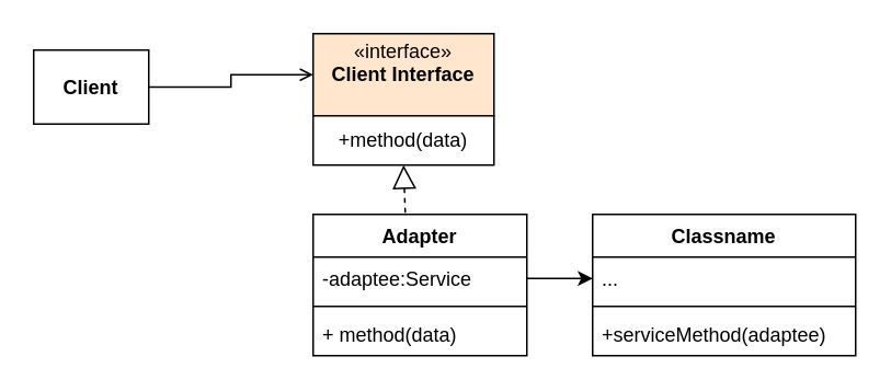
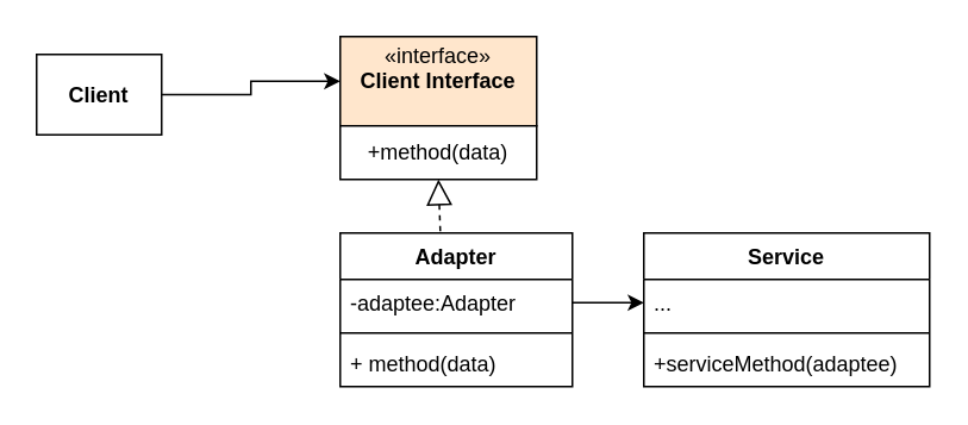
  <mxCell id="0" />
  <mxCell id="1" parent="0" />
- <mxCell id="2" style="edgeStyle=orthogonalEdgeStyle;rounded=0;orthogonalLoop=1;jettySize=auto;html=1;endArrow=open;" parent="1" source="3" target="4" edge="1"><mxGeometry relative="1" as="geometry" /></mxCell>
+ <mxCell id="2" style="edgeStyle=orthogonalEdgeStyle;rounded=0;orthogonalLoop=1;jettySize=auto;html=1;" parent="1" source="3" target="4" edge="1"><mxGeometry relative="1" as="geometry" /></mxCell>
  <mxCell id="3" value="&lt;b&gt;Client&lt;/b&gt;" style="html=1;whiteSpace=wrap;" parent="1" vertex="1"><mxGeometry x="20" y="30" width="70" height="45" as="geometry" /></mxCell>
  <mxCell id="4" value="«interface»&lt;br&gt;&lt;b&gt;Client Interface&lt;/b&gt;&lt;div&gt;&lt;b&gt;&lt;br&gt;&lt;/b&gt;&lt;/div&gt;" style="html=1;whiteSpace=wrap;fillColor=#ffe6cc;" parent="1" vertex="1"><mxGeometry x="190" y="20" width="110" height="50" as="geometry" /></mxCell>
  <mxCell id="5" value="+method(data)" style="html=1;whiteSpace=wrap;" parent="1" vertex="1"><mxGeometry x="190" y="70" width="110" height="30" as="geometry" /></mxCell>
  <mxCell id="6" style="edgeStyle=orthogonalEdgeStyle;rounded=0;orthogonalLoop=1;jettySize=auto;html=1;exitX=0.5;exitY=1;exitDx=0;exitDy=0;" parent="1" source="5" target="5" edge="1"><mxGeometry relative="1" as="geometry" /></mxCell>
  <mxCell id="7" value="Adapter" style="swimlane;fontStyle=1;align=center;verticalAlign=top;childLayout=stackLayout;horizontal=1;startSize=26;horizontalStack=0;resizeParent=1;resizeParentMax=0;resizeLast=0;collapsible=1;marginBottom=0;whiteSpace=wrap;html=1;" parent="1" vertex="1"><mxGeometry x="190" y="130" width="130" height="86" as="geometry" /></mxCell>
- <mxCell id="8" value="-adaptee:Service" style="text;strokeColor=none;fillColor=none;align=left;verticalAlign=top;spacingLeft=4;spacingRight=4;overflow=hidden;rotatable=0;points=[[0,0.5],[1,0.5]];portConstraint=eastwest;whiteSpace=wrap;html=1;" parent="7" vertex="1"><mxGeometry y="26" width="130" height="26" as="geometry" /></mxCell>
+ <mxCell id="8" value="-adaptee:Adapter" style="text;strokeColor=none;fillColor=none;align=left;verticalAlign=top;spacingLeft=4;spacingRight=4;overflow=hidden;rotatable=0;points=[[0,0.5],[1,0.5]];portConstraint=eastwest;whiteSpace=wrap;html=1;" parent="7" vertex="1"><mxGeometry y="26" width="130" height="26" as="geometry" /></mxCell>
  <mxCell id="9" value="" style="line;strokeWidth=1;fillColor=none;align=left;verticalAlign=middle;spacingTop=-1;spacingLeft=3;spacingRight=3;rotatable=0;labelPosition=right;points=[];portConstraint=eastwest;strokeColor=inherit;" parent="7" vertex="1"><mxGeometry y="52" width="130" height="8" as="geometry" /></mxCell>
  <mxCell id="10" value="+ method(data)" style="text;strokeColor=none;fillColor=none;align=left;verticalAlign=top;spacingLeft=4;spacingRight=4;overflow=hidden;rotatable=0;points=[[0,0.5],[1,0.5]];portConstraint=eastwest;whiteSpace=wrap;html=1;" parent="7" vertex="1"><mxGeometry y="60" width="130" height="26" as="geometry" /></mxCell>
- <mxCell id="11" value="Classname" style="swimlane;fontStyle=1;align=center;verticalAlign=top;childLayout=stackLayout;horizontal=1;startSize=26;horizontalStack=0;resizeParent=1;resizeParentMax=0;resizeLast=0;collapsible=1;marginBottom=0;whiteSpace=wrap;html=1;" parent="1" vertex="1"><mxGeometry x="360" y="130" width="160" height="86" as="geometry" /></mxCell>
+ <mxCell id="11" value="Service" style="swimlane;fontStyle=1;align=center;verticalAlign=top;childLayout=stackLayout;horizontal=1;startSize=26;horizontalStack=0;resizeParent=1;resizeParentMax=0;resizeLast=0;collapsible=1;marginBottom=0;whiteSpace=wrap;html=1;" parent="1" vertex="1"><mxGeometry x="360" y="130" width="160" height="86" as="geometry" /></mxCell>
  <mxCell id="12" value="..." style="text;strokeColor=none;fillColor=none;align=left;verticalAlign=top;spacingLeft=4;spacingRight=4;overflow=hidden;rotatable=0;points=[[0,0.5],[1,0.5]];portConstraint=eastwest;whiteSpace=wrap;html=1;" parent="11" vertex="1"><mxGeometry y="26" width="160" height="26" as="geometry" /></mxCell>
  <mxCell id="13" value="" style="line;strokeWidth=1;fillColor=none;align=left;verticalAlign=middle;spacingTop=-1;spacingLeft=3;spacingRight=3;rotatable=0;labelPosition=right;points=[];portConstraint=eastwest;strokeColor=inherit;" parent="11" vertex="1"><mxGeometry y="52" width="160" height="8" as="geometry" /></mxCell>
  <mxCell id="14" value="+serviceMethod(adaptee)" style="text;strokeColor=none;fillColor=none;align=left;verticalAlign=top;spacingLeft=4;spacingRight=4;overflow=hidden;rotatable=0;points=[[0,0.5],[1,0.5]];portConstraint=eastwest;whiteSpace=wrap;html=1;" parent="11" vertex="1"><mxGeometry y="60" width="160" height="26" as="geometry" /></mxCell>
  <mxCell id="15" value="" style="endArrow=block;dashed=1;endFill=0;endSize=12;html=1;rounded=0;entryX=0.5;entryY=1;entryDx=0;entryDy=0;exitX=0.431;exitY=-0.012;exitDx=0;exitDy=0;exitPerimeter=0;" parent="1" source="7" target="5" edge="1"><mxGeometry width="160" relative="1" as="geometry"><mxPoint x="270" y="260" as="sourcePoint" /><mxPoint x="420" y="200" as="targetPoint" /></mxGeometry></mxCell>
  <mxCell id="16" style="edgeStyle=orthogonalEdgeStyle;rounded=0;orthogonalLoop=1;jettySize=auto;html=1;entryX=0;entryY=0.5;entryDx=0;entryDy=0;" parent="1" source="8" target="12" edge="1"><mxGeometry relative="1" as="geometry" /></mxCell>
